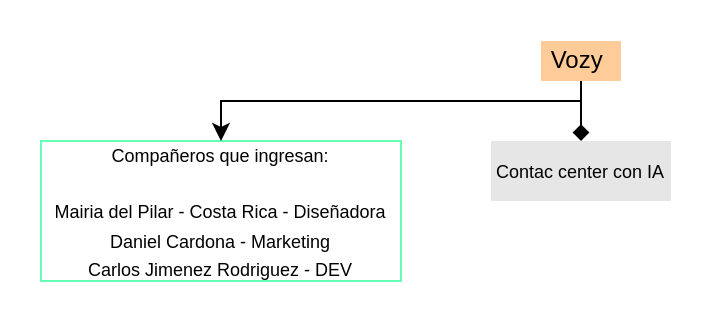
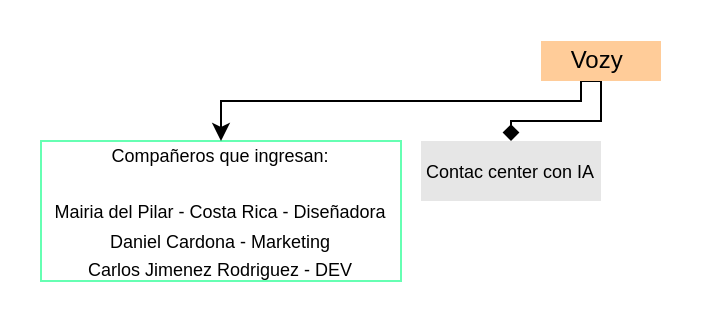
  <mxCell id="0" />
  <mxCell id="1" parent="0" />
  <mxCell id="2" value="&lt;font style=&quot;font-size: 9px&quot;&gt;&lt;font&gt;Compañeros que ingresan:&lt;br&gt;&lt;br&gt;Mairia del Pilar - Costa Rica - Diseñadora&lt;br&gt;Daniel Cardona - Marketing&lt;br&gt;&lt;/font&gt;Carlos Jimenez Rodriguez - DEV&lt;/font&gt;" style="text;html=1;strokeColor=#66FFB3;fillColor=none;align=center;verticalAlign=middle;whiteSpace=wrap;rounded=0;" vertex="1" parent="1"><mxGeometry x="20" y="70" width="180" height="70" as="geometry" /></mxCell>
  <mxCell id="3" value="" style="edgeStyle=orthogonalEdgeStyle;rounded=0;orthogonalLoop=1;jettySize=auto;html=1;endArrow=diamond;" edge="1" parent="1" source="5" target="6"><mxGeometry relative="1" as="geometry" /></mxCell>
  <mxCell id="4" style="edgeStyle=orthogonalEdgeStyle;rounded=0;orthogonalLoop=1;jettySize=auto;html=1;exitX=0.5;exitY=1;exitDx=0;exitDy=0;" edge="1" parent="1" source="5" target="2"><mxGeometry relative="1" as="geometry"><Array as="points"><mxPoint x="290" y="50" /><mxPoint x="110" y="50" /></Array></mxGeometry></mxCell>
- <mxCell id="5" value="Vozy&amp;nbsp;" style="text;html=1;strokeColor=none;fillColor=#FFCC99;align=center;verticalAlign=middle;whiteSpace=wrap;rounded=0;" vertex="1" parent="1"><mxGeometry x="270" y="20" width="40" height="20" as="geometry" /></mxCell>
- <mxCell id="6" value="&lt;font style=&quot;font-size: 9px&quot;&gt;Contac center con IA&lt;/font&gt;" style="whiteSpace=wrap;html=1;rounded=0;strokeColor=none;fillColor=#E6E6E6;" vertex="1" parent="1"><mxGeometry x="245" y="70" width="90" height="30" as="geometry" /></mxCell>
+ <mxCell id="5" value="Vozy&amp;nbsp;" style="text;html=1;strokeColor=none;fillColor=#FFCC99;align=center;verticalAlign=middle;whiteSpace=wrap;rounded=0;" vertex="1" parent="1"><mxGeometry x="270" y="20" width="60" height="20" as="geometry" /></mxCell>
+ <mxCell id="6" value="&lt;font style=&quot;font-size: 9px&quot;&gt;Contac center con IA&lt;/font&gt;" style="whiteSpace=wrap;html=1;rounded=0;strokeColor=none;fillColor=#E6E6E6;" vertex="1" parent="1"><mxGeometry x="210" y="70" width="90" height="30" as="geometry" /></mxCell>
